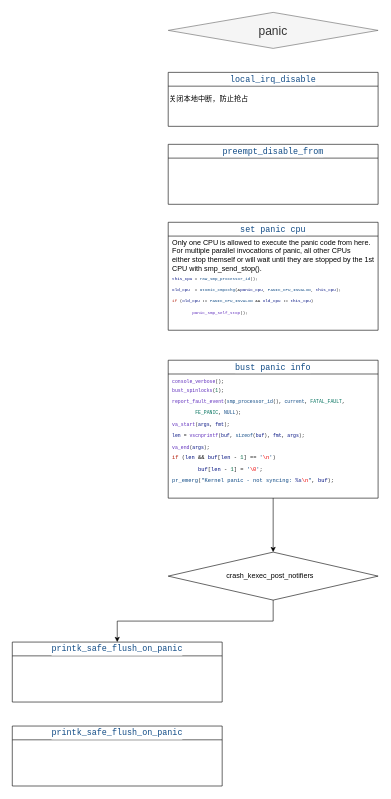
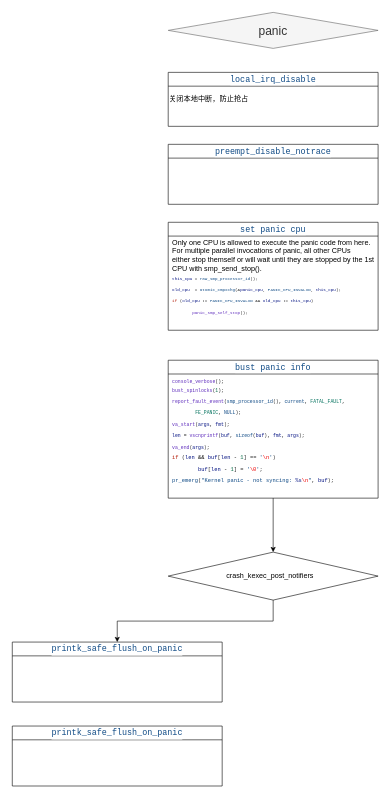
  <mxCell id="0" />
  <mxCell id="1" parent="0" />
  <mxCell id="2" value="&lt;div style=&quot;color: #292929;background-color: #ffffff;font-family: Consolas, 'Courier New', monospace;font-weight: normal;font-size: 14px;line-height: 19px;white-space: pre;&quot;&gt;&lt;span style=&quot;color: #0f4a85;&quot;&gt;local_irq_disable&lt;/span&gt;&lt;/div&gt;" style="swimlane;whiteSpace=wrap;html=1;" vertex="1" parent="1"><mxGeometry x="280" y="120" width="350" height="90" as="geometry" /></mxCell>
  <mxCell id="3" value="&lt;div&gt;关闭本地中断，防止抢占&lt;/div&gt;" style="text;strokeColor=none;align=left;fillColor=none;html=1;verticalAlign=top;whiteSpace=wrap;rounded=0;" vertex="1" parent="2"><mxGeometry y="30" width="340" height="30" as="geometry" /></mxCell>
  <mxCell id="4" value="&lt;font style=&quot;font-size: 20px;&quot;&gt;panic&lt;/font&gt;" style="rhombus;whiteSpace=wrap;html=1;fillColor=#f5f5f5;fontColor=#333333;strokeColor=#666666;" vertex="1" parent="1"><mxGeometry x="280" y="20" width="350" height="60" as="geometry" /></mxCell>
- <mxCell id="5" value="&lt;div style=&quot;color: #292929;background-color: #ffffff;font-family: Consolas, 'Courier New', monospace;font-weight: normal;font-size: 14px;line-height: 19px;white-space: pre;&quot;&gt;&lt;div style=&quot;line-height: 19px;&quot;&gt;&lt;span style=&quot;color: #0f4a85;&quot;&gt;preempt_disable_from&lt;/span&gt;&lt;/div&gt;&lt;/div&gt;" style="swimlane;whiteSpace=wrap;html=1;" vertex="1" parent="1"><mxGeometry x="280" y="240" width="350" height="100" as="geometry" /></mxCell>
+ <mxCell id="5" value="&lt;div style=&quot;color: #292929;background-color: #ffffff;font-family: Consolas, 'Courier New', monospace;font-weight: normal;font-size: 14px;line-height: 19px;white-space: pre;&quot;&gt;&lt;div style=&quot;line-height: 19px;&quot;&gt;&lt;span style=&quot;color: #0f4a85;&quot;&gt;preempt_disable_notrace&lt;/span&gt;&lt;/div&gt;&lt;/div&gt;" style="swimlane;whiteSpace=wrap;html=1;" vertex="1" parent="1"><mxGeometry x="280" y="240" width="350" height="100" as="geometry" /></mxCell>
  <mxCell id="6" value="&lt;div style=&quot;color: #292929;background-color: #ffffff;font-family: Consolas, 'Courier New', monospace;font-weight: normal;font-size: 14px;line-height: 19px;white-space: pre;&quot;&gt;&lt;div style=&quot;line-height: 19px;&quot;&gt;&lt;span style=&quot;color: #0f4a85;&quot;&gt;set panic cpu&lt;/span&gt;&lt;/div&gt;&lt;/div&gt;" style="swimlane;whiteSpace=wrap;html=1;" vertex="1" parent="1"><mxGeometry x="280" y="370" width="350" height="180" as="geometry" /></mxCell>
  <mxCell id="7" value="&lt;div&gt;Only one CPU is allowed to execute the panic code from here. For&lt;span style=&quot;background-color: initial;&quot;&gt;&amp;nbsp;multiple parallel invocations of panic, all other CPUs either&amp;nbsp;&lt;/span&gt;&lt;span style=&quot;background-color: initial;&quot;&gt;stop themself or will wait until they are stopped by the 1st CPU&lt;/span&gt;&lt;span style=&quot;background-color: initial;&quot;&gt;&amp;nbsp;with smp_send_stop().&lt;/span&gt;&lt;/div&gt;&lt;div style=&quot;font-size: 7px;&quot;&gt;&lt;div style=&quot;color: rgb(41, 41, 41); background-color: rgb(255, 255, 255); font-family: Consolas, &amp;quot;Courier New&amp;quot;, monospace; line-height: 19px; white-space: pre;&quot;&gt;&lt;div&gt;&lt;span style=&quot;color: #001080;&quot;&gt;this_cpu&lt;/span&gt; &lt;span style=&quot;color: #000000;&quot;&gt;=&lt;/span&gt; &lt;span style=&quot;color: #0f4a85;&quot;&gt;raw_smp_processor_id&lt;/span&gt;();&lt;/div&gt;&lt;div&gt;&lt;span style=&quot;color: #001080;&quot;&gt;old_cpu&lt;/span&gt; &amp;nbsp;&lt;span style=&quot;color: #000000;&quot;&gt;=&lt;/span&gt; &lt;span style=&quot;color: #0f4a85;&quot;&gt;atomic_cmpxchg&lt;/span&gt;(&lt;span style=&quot;color: #000000;&quot;&gt;&amp;amp;&lt;/span&gt;&lt;span style=&quot;color: #001080;&quot;&gt;panic_cpu&lt;/span&gt;, &lt;span style=&quot;color: #0f4a85;&quot;&gt;PANIC_CPU_INVALID&lt;/span&gt;, &lt;span style=&quot;color: #001080;&quot;&gt;this_cpu&lt;/span&gt;);&lt;/div&gt;&lt;div&gt;&lt;span style=&quot;color: #b5200d;&quot;&gt;if&lt;/span&gt; (&lt;span style=&quot;color: #001080;&quot;&gt;old_cpu&lt;/span&gt; &lt;span style=&quot;color: #000000;&quot;&gt;!=&lt;/span&gt; &lt;span style=&quot;color: #0f4a85;&quot;&gt;PANIC_CPU_INVALID&lt;/span&gt; &lt;span style=&quot;color: #000000;&quot;&gt;&amp;amp;&amp;amp;&lt;/span&gt; &lt;span style=&quot;color: #001080;&quot;&gt;old_cpu&lt;/span&gt; &lt;span style=&quot;color: #000000;&quot;&gt;!=&lt;/span&gt; &lt;span style=&quot;color: #001080;&quot;&gt;this_cpu&lt;/span&gt;)&lt;/div&gt;&lt;div&gt;&amp;nbsp; &amp;nbsp; &amp;nbsp; &amp;nbsp; &lt;span style=&quot;color: #5e2cbc;&quot;&gt;panic_smp_self_stop&lt;/span&gt;();&lt;/div&gt;&lt;/div&gt;&lt;/div&gt;" style="text;strokeColor=none;align=left;fillColor=none;html=1;verticalAlign=top;whiteSpace=wrap;rounded=0;" vertex="1" parent="6"><mxGeometry x="5" y="20" width="340" height="150" as="geometry" /></mxCell>
  <mxCell id="8" value="&lt;div style=&quot;color: #292929;background-color: #ffffff;font-family: Consolas, 'Courier New', monospace;font-weight: normal;font-size: 14px;line-height: 19px;white-space: pre;&quot;&gt;&lt;div style=&quot;line-height: 19px;&quot;&gt;&lt;span style=&quot;color: #0f4a85;&quot;&gt;bust panic info&lt;/span&gt;&lt;/div&gt;&lt;/div&gt;" style="swimlane;whiteSpace=wrap;html=1;" vertex="1" parent="1"><mxGeometry x="280" y="600" width="350" height="230" as="geometry" /></mxCell>
  <mxCell id="9" value="&lt;div&gt;&lt;span style=&quot;background-color: rgb(255, 255, 255); font-family: Consolas, &amp;quot;Courier New&amp;quot;, monospace; font-size: 8px; white-space: pre; color: rgb(94, 44, 188);&quot;&gt;console_verbose&lt;/span&gt;&lt;span style=&quot;background-color: rgb(255, 255, 255); color: rgb(41, 41, 41); font-family: Consolas, &amp;quot;Courier New&amp;quot;, monospace; font-size: 8px; white-space: pre;&quot;&gt;();&lt;/span&gt;&lt;br&gt;&lt;/div&gt;&lt;div style=&quot;font-size: 7px;&quot;&gt;&lt;div style=&quot;color: rgb(41, 41, 41); background-color: rgb(255, 255, 255); font-family: Consolas, &amp;quot;Courier New&amp;quot;, monospace; line-height: 19px; white-space: pre; font-size: 8px;&quot;&gt;&lt;div style=&quot;line-height: 19px;&quot;&gt;&lt;div&gt;&lt;span style=&quot;color: #5e2cbc;&quot;&gt;bust_spinlocks&lt;/span&gt;(&lt;span style=&quot;color: #096d48;&quot;&gt;1&lt;/span&gt;);&lt;/div&gt;&lt;div&gt;&lt;span style=&quot;color: rgb(94, 44, 188);&quot;&gt;report_fault_event&lt;/span&gt;(&lt;span style=&quot;color: rgb(15, 74, 133);&quot;&gt;smp_processor_id&lt;/span&gt;(), &lt;span style=&quot;color: rgb(15, 74, 133);&quot;&gt;current&lt;/span&gt;, &lt;span style=&quot;color: rgb(2, 113, 93);&quot;&gt;FATAL_FAULT&lt;/span&gt;,&lt;/div&gt;&lt;div&gt;&amp;nbsp; &amp;nbsp; &amp;nbsp; &amp;nbsp; &lt;span style=&quot;color: #02715d;&quot;&gt;FE_PANIC&lt;/span&gt;, &lt;span style=&quot;color: #0f4a85;&quot;&gt;NULL&lt;/span&gt;);&lt;/div&gt;&lt;div&gt;&lt;span style=&quot;color: #5e2cbc;&quot;&gt;va_start&lt;/span&gt;(&lt;span style=&quot;color: #001080;&quot;&gt;args&lt;/span&gt;, &lt;span style=&quot;color: #001080;&quot;&gt;fmt&lt;/span&gt;);&lt;/div&gt;&lt;div&gt;&lt;span style=&quot;color: #001080;&quot;&gt;len&lt;/span&gt; &lt;span style=&quot;color: #000000;&quot;&gt;=&lt;/span&gt; &lt;span style=&quot;color: #5e2cbc;&quot;&gt;vscnprintf&lt;/span&gt;(&lt;span style=&quot;color: #001080;&quot;&gt;buf&lt;/span&gt;, &lt;span style=&quot;color: #0f4a85;&quot;&gt;sizeof&lt;/span&gt;(&lt;span style=&quot;color: #001080;&quot;&gt;buf&lt;/span&gt;), &lt;span style=&quot;color: #001080;&quot;&gt;fmt&lt;/span&gt;, &lt;span style=&quot;color: #001080;&quot;&gt;args&lt;/span&gt;);&lt;/div&gt;&lt;div&gt;&lt;span style=&quot;color: #5e2cbc;&quot;&gt;va_end&lt;/span&gt;(&lt;span style=&quot;color: #001080;&quot;&gt;args&lt;/span&gt;);&lt;/div&gt;&lt;div style=&quot;font-size: 9px;&quot;&gt;&lt;div style=&quot;line-height: 19px;&quot;&gt;&lt;div&gt;&lt;span style=&quot;color: #b5200d;&quot;&gt;if&lt;/span&gt; (&lt;span style=&quot;color: #001080;&quot;&gt;len&lt;/span&gt; &lt;span style=&quot;color: #000000;&quot;&gt;&amp;amp;&amp;amp;&lt;/span&gt; &lt;span style=&quot;color: #001080;&quot;&gt;buf&lt;/span&gt;[&lt;span style=&quot;color: #001080;&quot;&gt;len&lt;/span&gt; &lt;span style=&quot;color: #000000;&quot;&gt;-&lt;/span&gt; &lt;span style=&quot;color: #096d48;&quot;&gt;1&lt;/span&gt;] &lt;span style=&quot;color: #000000;&quot;&gt;==&lt;/span&gt; &lt;span style=&quot;color: #0f4a85;&quot;&gt;'&lt;/span&gt;&lt;span style=&quot;color: #ee0000;&quot;&gt;\n&lt;/span&gt;&lt;span style=&quot;color: #0f4a85;&quot;&gt;'&lt;/span&gt;)&lt;/div&gt;&lt;div&gt;&amp;nbsp; &amp;nbsp; &amp;nbsp; &amp;nbsp; &lt;span style=&quot;color: #001080;&quot;&gt;buf&lt;/span&gt;[&lt;span style=&quot;color: #001080;&quot;&gt;len&lt;/span&gt; &lt;span style=&quot;color: #000000;&quot;&gt;-&lt;/span&gt; &lt;span style=&quot;color: #096d48;&quot;&gt;1&lt;/span&gt;] &lt;span style=&quot;color: #000000;&quot;&gt;=&lt;/span&gt; &lt;span style=&quot;color: #0f4a85;&quot;&gt;'&lt;/span&gt;&lt;span style=&quot;color: #ee0000;&quot;&gt;\0&lt;/span&gt;&lt;span style=&quot;color: #0f4a85;&quot;&gt;'&lt;/span&gt;;&lt;/div&gt;&lt;div&gt;&lt;span style=&quot;color: #0f4a85;&quot;&gt;pr_emerg&lt;/span&gt;(&lt;span style=&quot;color: #0f4a85;&quot;&gt;&quot;Kernel panic - not syncing: &lt;/span&gt;&lt;span style=&quot;color: #001080;&quot;&gt;%s&lt;/span&gt;&lt;span style=&quot;color: #ee0000;&quot;&gt;\n&lt;/span&gt;&lt;span style=&quot;color: #0f4a85;&quot;&gt;&quot;&lt;/span&gt;, &lt;span style=&quot;color: #001080;&quot;&gt;buf&lt;/span&gt;);&lt;/div&gt;&lt;/div&gt;&lt;/div&gt;&lt;/div&gt;&lt;/div&gt;&lt;/div&gt;" style="text;strokeColor=none;align=left;fillColor=none;html=1;verticalAlign=top;whiteSpace=wrap;rounded=0;" vertex="1" parent="8"><mxGeometry x="5" y="20" width="340" height="210" as="geometry" /></mxCell>
  <mxCell id="10" value="&lt;div style=&quot;background-color: rgb(255, 255, 255); line-height: 19px;&quot;&gt;&lt;div style=&quot;line-height: 19px;&quot;&gt;&lt;font face=&quot;Consolas, Courier New, monospace&quot; color=&quot;#0f4a85&quot;&gt;&lt;span style=&quot;font-size: 14px; font-weight: 400; white-space: pre;&quot;&gt;printk_safe_flush_on_panic&lt;/span&gt;&lt;/font&gt;&lt;br&gt;&lt;/div&gt;&lt;/div&gt;" style="swimlane;whiteSpace=wrap;html=1;" vertex="1" parent="1"><mxGeometry x="20" y="1070" width="350" height="100" as="geometry" /></mxCell>
  <mxCell id="11" style="edgeStyle=orthogonalEdgeStyle;rounded=0;orthogonalLoop=1;jettySize=auto;html=1;entryX=0.5;entryY=0;entryDx=0;entryDy=0;" edge="1" parent="1" source="12" target="10"><mxGeometry relative="1" as="geometry" /></mxCell>
  <mxCell id="12" value="" style="rhombus;whiteSpace=wrap;html=1;" vertex="1" parent="1"><mxGeometry x="280" y="920" width="350" height="80" as="geometry" /></mxCell>
  <mxCell id="13" value="crash_kexec_post_notifiers" style="text;strokeColor=none;align=center;fillColor=none;html=1;verticalAlign=middle;whiteSpace=wrap;rounded=0;" vertex="1" parent="1"><mxGeometry x="360" y="945" width="180" height="30" as="geometry" /></mxCell>
  <mxCell id="14" style="edgeStyle=orthogonalEdgeStyle;rounded=0;orthogonalLoop=1;jettySize=auto;html=1;entryX=0.5;entryY=0;entryDx=0;entryDy=0;" edge="1" parent="1" source="9" target="12"><mxGeometry relative="1" as="geometry" /></mxCell>
  <mxCell id="15" value="&lt;div style=&quot;background-color: rgb(255, 255, 255); line-height: 19px;&quot;&gt;&lt;div style=&quot;line-height: 19px;&quot;&gt;&lt;font face=&quot;Consolas, Courier New, monospace&quot; color=&quot;#0f4a85&quot;&gt;&lt;span style=&quot;font-size: 14px; font-weight: 400; white-space: pre;&quot;&gt;printk_safe_flush_on_panic&lt;/span&gt;&lt;/font&gt;&lt;br&gt;&lt;/div&gt;&lt;/div&gt;" style="swimlane;whiteSpace=wrap;html=1;" vertex="1" parent="1"><mxGeometry x="20" y="1210" width="350" height="100" as="geometry" /></mxCell>
